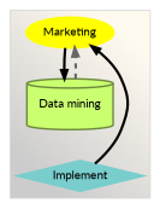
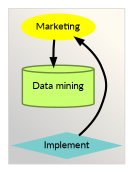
  digraph {
    compound=true
    fontname=Lato
    fontsize=40
    labelloc=t
    rankdir=TB
    splines=true
    node [fontname=Lato gradientangle=270 penwidth=2 style=filled]
    edge [fontname=Lato penwidth=3]
    n1 [color=yellow label=Marketing shape=oval]
    n2 [color=darkolivegreen4 fillcolor=darkolivegreen1 label="Data mining" margin=.2 shape=cylinder]
    n3 [color=darkslategray3 label=Implement shape=diamond]
    subgraph cluster_1 {
      color=lightgrey
      fillcolor="grey80:floralwhite"
      gradientangle=40
      shape=oval
      style=filled
      n1
      n2
      n3
    }
    n1 -> n2
-   n2 -> n1 [color=grey40 style=dashed]
    n2 -> n3 [color=invis]
    n3 -> n1
  }
